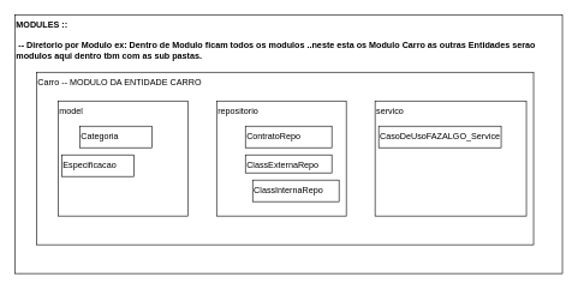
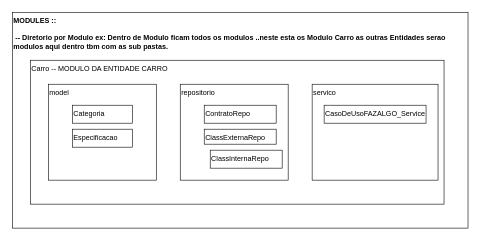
  <mxCell id="0" />
  <mxCell id="1" parent="0" />
  <mxCell id="2" value="MODULES ::&lt;br&gt;&lt;br&gt;&amp;nbsp;-- Diretorio por Modulo ex: Dentro de Modulo ficam todos os modulos ..neste esta os Modulo Carro as outras Entidades serao modulos aqui dentro tbm com as sub pastas." style="text;html=1;strokeColor=default;fillColor=none;align=left;verticalAlign=top;whiteSpace=wrap;rounded=0;fontStyle=1" vertex="1" parent="1"><mxGeometry x="20" width="760" height="360" as="geometry" y="20" /></mxCell>
  <mxCell id="3" value="Carro -- MODULO DA ENTIDADE CARRO" style="text;html=1;strokeColor=default;fillColor=none;align=left;verticalAlign=top;whiteSpace=wrap;rounded=0;" vertex="1" parent="1"><mxGeometry x="50" y="100" width="690" height="240" as="geometry" /></mxCell>
  <mxCell id="4" value="servico" style="text;html=1;strokeColor=default;fillColor=none;align=left;verticalAlign=top;whiteSpace=wrap;rounded=0;" vertex="1" parent="1"><mxGeometry x="520" y="140" width="210" height="160" as="geometry" /></mxCell>
  <mxCell id="5" value="repositorio" style="text;html=1;strokeColor=default;fillColor=none;align=left;verticalAlign=top;whiteSpace=wrap;rounded=0;" vertex="1" parent="1"><mxGeometry x="300" y="140" width="180" height="160" as="geometry" /></mxCell>
  <mxCell id="6" value="model" style="text;html=1;strokeColor=default;fillColor=none;align=left;verticalAlign=top;whiteSpace=wrap;rounded=0;" vertex="1" parent="1"><mxGeometry x="80" y="140" width="180" height="160" as="geometry" /></mxCell>
- <mxCell id="7" value="Categoria" style="text;html=1;strokeColor=default;fillColor=none;align=left;verticalAlign=top;whiteSpace=wrap;rounded=0;" vertex="1" parent="1"><mxGeometry x="110" y="175" width="100" height="30" as="geometry" /></mxCell>
- <mxCell id="8" value="Especificacao" style="text;html=1;strokeColor=default;fillColor=none;align=left;verticalAlign=top;whiteSpace=wrap;rounded=0;" vertex="1" parent="1"><mxGeometry x="85" y="215" width="100" height="30" as="geometry" /></mxCell>
+ <mxCell id="7" value="Categoria" style="text;html=1;strokeColor=default;fillColor=none;align=left;verticalAlign=top;whiteSpace=wrap;rounded=0;" vertex="1" parent="1"><mxGeometry x="120" y="175" width="100" height="30" as="geometry" /></mxCell>
+ <mxCell id="8" value="Especificacao" style="text;html=1;strokeColor=default;fillColor=none;align=left;verticalAlign=top;whiteSpace=wrap;rounded=0;" vertex="1" parent="1"><mxGeometry x="120" y="215" width="100" height="30" as="geometry" /></mxCell>
  <mxCell id="9" value="ClassExternaRepo" style="text;html=1;strokeColor=default;fillColor=none;align=left;verticalAlign=top;whiteSpace=wrap;rounded=0;" vertex="1" parent="1"><mxGeometry x="340" y="215" width="120" height="25" as="geometry" /></mxCell>
  <mxCell id="10" value="ContratoRepo" style="text;html=1;strokeColor=default;fillColor=none;align=left;verticalAlign=top;whiteSpace=wrap;rounded=0;" vertex="1" parent="1"><mxGeometry x="340" y="175" width="120" height="30" as="geometry" /></mxCell>
- <mxCell id="11" value="CasoDeUsoFAZALGO_Service" style="text;html=1;strokeColor=default;fillColor=none;align=left;verticalAlign=top;whiteSpace=wrap;rounded=0;" vertex="1" parent="1"><mxGeometry x="525" y="175" width="170" height="30" as="geometry" /></mxCell>
+ <mxCell id="11" value="CasoDeUsoFAZALGO_Service" style="text;html=1;strokeColor=default;fillColor=none;align=left;verticalAlign=top;whiteSpace=wrap;rounded=0;" vertex="1" parent="1"><mxGeometry x="540" y="175" width="170" height="30" as="geometry" /></mxCell>
  <mxCell id="12" value="ClassInternaRepo" style="text;html=1;strokeColor=default;fillColor=none;align=left;verticalAlign=top;whiteSpace=wrap;rounded=0;" vertex="1" parent="1"><mxGeometry x="350" y="250" width="120" height="30" as="geometry" /></mxCell>
